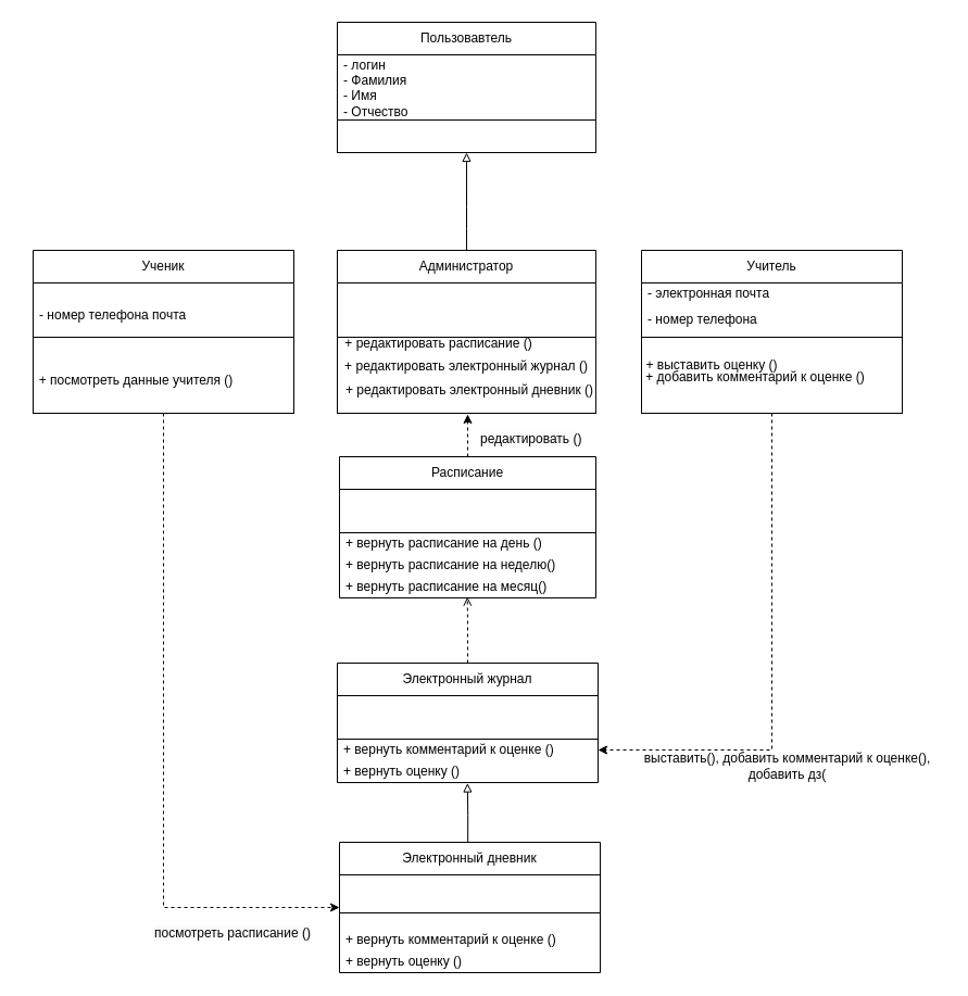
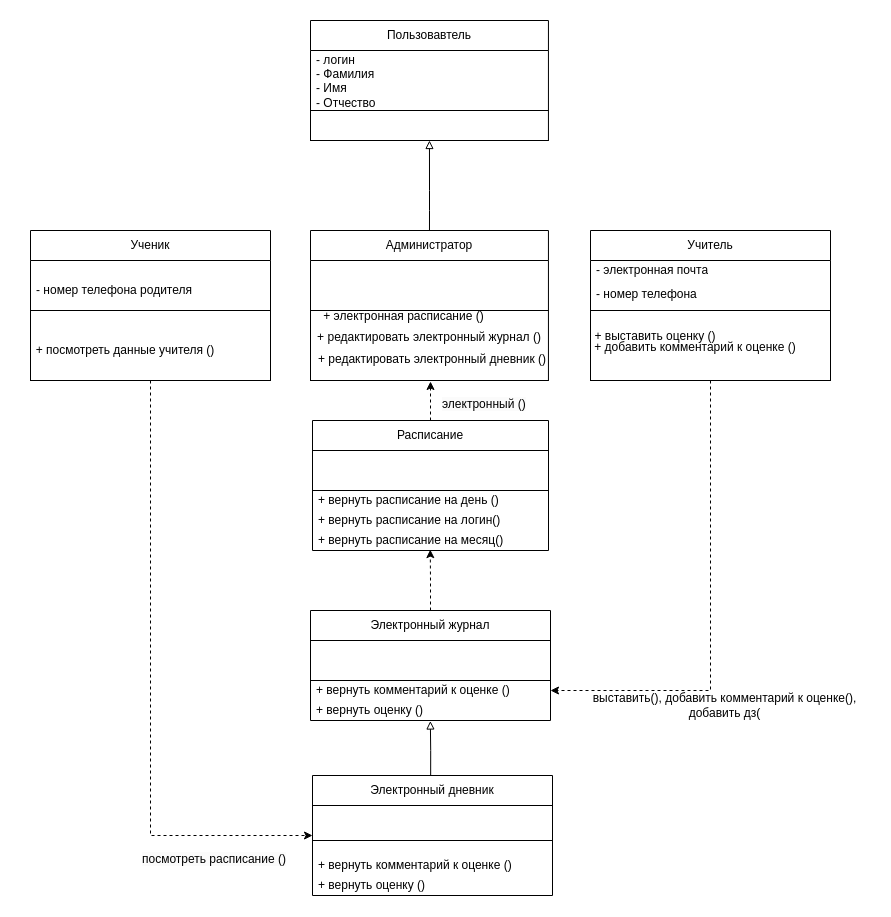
  <mxCell id="0" />
  <mxCell id="1" parent="0" />
  <mxCell id="2" value="Расписание" style="swimlane;fontStyle=0;childLayout=stackLayout;horizontal=1;startSize=30;horizontalStack=0;resizeParent=1;resizeParentMax=0;resizeLast=0;collapsible=1;marginBottom=0;whiteSpace=wrap;html=1;" parent="1" vertex="1"><mxGeometry x="312" y="420" width="236" height="130" as="geometry" /></mxCell>
  <mxCell id="3" value="" style="rounded=0;whiteSpace=wrap;html=1;" parent="2" vertex="1"><mxGeometry y="30" width="236" height="40" as="geometry" /></mxCell>
  <mxCell id="4" value="+ вернуть расписание на день ()" style="text;strokeColor=none;fillColor=none;align=left;verticalAlign=middle;spacingLeft=4;spacingRight=4;overflow=hidden;points=[[0,0.5],[1,0.5]];portConstraint=eastwest;rotatable=0;whiteSpace=wrap;html=1;" parent="2" vertex="1"><mxGeometry y="70" width="236" height="20" as="geometry" /></mxCell>
- <mxCell id="5" value="+ вернуть расписание на неделю()" style="text;strokeColor=none;fillColor=none;align=left;verticalAlign=middle;spacingLeft=4;spacingRight=4;overflow=hidden;points=[[0,0.5],[1,0.5]];portConstraint=eastwest;rotatable=0;whiteSpace=wrap;html=1;" parent="2" vertex="1"><mxGeometry y="90" width="236" height="20" as="geometry" /></mxCell>
+ <mxCell id="5" value="+ вернуть расписание на логин()" style="text;strokeColor=none;fillColor=none;align=left;verticalAlign=middle;spacingLeft=4;spacingRight=4;overflow=hidden;points=[[0,0.5],[1,0.5]];portConstraint=eastwest;rotatable=0;whiteSpace=wrap;html=1;" parent="2" vertex="1"><mxGeometry y="90" width="236" height="20" as="geometry" /></mxCell>
  <mxCell id="6" value="+ вернуть расписание на месяц()" style="text;strokeColor=none;fillColor=none;align=left;verticalAlign=middle;spacingLeft=4;spacingRight=4;overflow=hidden;points=[[0,0.5],[1,0.5]];portConstraint=eastwest;rotatable=0;whiteSpace=wrap;html=1;" parent="2" vertex="1"><mxGeometry y="110" width="236" height="20" as="geometry" /></mxCell>
  <mxCell id="7" value="Электронный дневник" style="swimlane;fontStyle=0;childLayout=stackLayout;horizontal=1;startSize=30;horizontalStack=0;resizeParent=1;resizeParentMax=0;resizeLast=0;collapsible=1;marginBottom=0;whiteSpace=wrap;html=1;container=0;" parent="1" vertex="1"><mxGeometry x="312" y="775" width="240" height="120" as="geometry" /></mxCell>
  <mxCell id="8" style="edgeStyle=orthogonalEdgeStyle;rounded=0;orthogonalLoop=1;jettySize=auto;html=1;exitX=0.5;exitY=0;exitDx=0;exitDy=0;entryX=0.507;entryY=1.025;entryDx=0;entryDy=0;entryPerimeter=0;endArrow=block;endFill=0;" parent="1" edge="1"><mxGeometry relative="1" as="geometry"><mxPoint x="429.84" y="720.5" as="targetPoint" /><mxPoint x="430.16" y="775" as="sourcePoint" /><Array as="points"><mxPoint x="430" y="750" /><mxPoint x="430" y="750" /></Array></mxGeometry></mxCell>
  <mxCell id="9" value="" style="rounded=0;whiteSpace=wrap;html=1;container=0;" parent="1" vertex="1"><mxGeometry x="312" y="805" width="240" height="35" as="geometry" /></mxCell>
  <mxCell id="10" value="+ вернуть комментарий к оценке ()" style="text;strokeColor=none;fillColor=none;align=left;verticalAlign=middle;spacingLeft=4;spacingRight=4;overflow=hidden;points=[[0,0.5],[1,0.5]];portConstraint=eastwest;rotatable=0;whiteSpace=wrap;html=1;container=0;" parent="1" vertex="1"><mxGeometry x="312" y="855" width="240" height="20" as="geometry" /></mxCell>
  <mxCell id="11" value="+ вернуть оценку ()" style="text;strokeColor=none;fillColor=none;align=left;verticalAlign=middle;spacingLeft=4;spacingRight=4;overflow=hidden;points=[[0,0.5],[1,0.5]];portConstraint=eastwest;rotatable=0;whiteSpace=wrap;html=1;container=0;" parent="1" vertex="1"><mxGeometry x="312" y="875" width="240" height="20" as="geometry" /></mxCell>
  <mxCell id="12" value="" style="group" parent="1" vertex="1" connectable="0"><mxGeometry x="310" y="610" width="240" height="110" as="geometry" /></mxCell>
  <mxCell id="13" value="Электронный журнал" style="swimlane;fontStyle=0;childLayout=stackLayout;horizontal=1;startSize=30;horizontalStack=0;resizeParent=1;resizeParentMax=0;resizeLast=0;collapsible=1;marginBottom=0;whiteSpace=wrap;html=1;container=0;" parent="12" vertex="1"><mxGeometry width="240" height="110" as="geometry" /></mxCell>
  <mxCell id="14" value="" style="rounded=0;whiteSpace=wrap;html=1;container=0;" parent="12" vertex="1"><mxGeometry y="30" width="240" height="40" as="geometry" /></mxCell>
  <mxCell id="15" value="+ вернуть комментарий к оценке ()" style="text;strokeColor=none;fillColor=none;align=left;verticalAlign=middle;spacingLeft=4;spacingRight=4;overflow=hidden;points=[[0,0.5],[1,0.5]];portConstraint=eastwest;rotatable=0;whiteSpace=wrap;html=1;container=0;" parent="12" vertex="1"><mxGeometry y="70" width="240" height="20" as="geometry" /></mxCell>
  <mxCell id="16" value="+ вернуть оценку ()" style="text;strokeColor=none;fillColor=none;align=left;verticalAlign=middle;spacingLeft=4;spacingRight=4;overflow=hidden;points=[[0,0.5],[1,0.5]];portConstraint=eastwest;rotatable=0;whiteSpace=wrap;html=1;container=0;" parent="12" vertex="1"><mxGeometry y="90" width="240" height="20" as="geometry" /></mxCell>
- <mxCell id="17" style="edgeStyle=orthogonalEdgeStyle;rounded=0;orthogonalLoop=1;jettySize=auto;html=1;exitX=0.5;exitY=0;exitDx=0;exitDy=0;entryX=0.499;entryY=0.958;entryDx=0;entryDy=0;entryPerimeter=0;dashed=1;endArrow=open;" parent="1" source="13" target="6" edge="1"><mxGeometry relative="1" as="geometry"><mxPoint x="430.167" y="560" as="targetPoint" /></mxGeometry></mxCell>
+ <mxCell id="17" style="edgeStyle=orthogonalEdgeStyle;rounded=0;orthogonalLoop=1;jettySize=auto;html=1;exitX=0.5;exitY=0;exitDx=0;exitDy=0;entryX=0.499;entryY=0.958;entryDx=0;entryDy=0;entryPerimeter=0;dashed=1;" parent="1" source="13" target="6" edge="1"><mxGeometry relative="1" as="geometry"><mxPoint x="430.167" y="560" as="targetPoint" /></mxGeometry></mxCell>
  <mxCell id="18" value="Пользовавтель" style="swimlane;fontStyle=0;childLayout=stackLayout;horizontal=1;startSize=30;horizontalStack=0;resizeParent=1;resizeParentMax=0;resizeLast=0;collapsible=1;marginBottom=0;whiteSpace=wrap;html=1;" vertex="1" parent="1"><mxGeometry x="310" y="20" width="237.94" height="90" as="geometry" /></mxCell>
  <mxCell id="19" value="- логин&lt;div&gt;- Фамилия&lt;div&gt;- Имя&lt;/div&gt;&lt;div&gt;- Отчество&lt;/div&gt;&lt;/div&gt;" style="text;strokeColor=none;fillColor=none;align=left;verticalAlign=middle;spacingLeft=4;spacingRight=4;overflow=hidden;points=[[0,0.5],[1,0.5]];portConstraint=eastwest;rotatable=0;whiteSpace=wrap;html=1;" vertex="1" parent="18"><mxGeometry y="30" width="237.94" height="60" as="geometry" /></mxCell>
  <mxCell id="20" value="" style="rounded=0;whiteSpace=wrap;html=1;" vertex="1" parent="1"><mxGeometry x="310" y="110" width="237.94" height="30" as="geometry" /></mxCell>
  <mxCell id="21" value="Ученик" style="swimlane;fontStyle=0;childLayout=stackLayout;horizontal=1;startSize=30;horizontalStack=0;resizeParent=1;resizeParentMax=0;resizeLast=0;collapsible=1;marginBottom=0;whiteSpace=wrap;html=1;" parent="1" vertex="1"><mxGeometry x="30" y="230" width="240" height="90" as="geometry" /></mxCell>
- <mxCell id="22" value="- номер телефона почта" style="text;strokeColor=none;fillColor=none;align=left;verticalAlign=middle;spacingLeft=4;spacingRight=4;overflow=hidden;points=[[0,0.5],[1,0.5]];portConstraint=eastwest;rotatable=0;whiteSpace=wrap;html=1;" parent="21" vertex="1"><mxGeometry y="30" width="240" height="60" as="geometry" /></mxCell>
+ <mxCell id="22" value="- номер телефона родителя" style="text;strokeColor=none;fillColor=none;align=left;verticalAlign=middle;spacingLeft=4;spacingRight=4;overflow=hidden;points=[[0,0.5],[1,0.5]];portConstraint=eastwest;rotatable=0;whiteSpace=wrap;html=1;" parent="21" vertex="1"><mxGeometry y="30" width="240" height="60" as="geometry" /></mxCell>
  <mxCell id="23" style="edgeStyle=orthogonalEdgeStyle;rounded=0;orthogonalLoop=1;jettySize=auto;html=1;exitX=0.5;exitY=1;exitDx=0;exitDy=0;entryX=0;entryY=0.5;entryDx=0;entryDy=0;dashed=1;" edge="1" parent="1" source="24" target="7"><mxGeometry relative="1" as="geometry" /></mxCell>
  <mxCell id="24" value="" style="rounded=0;whiteSpace=wrap;html=1;" parent="1" vertex="1"><mxGeometry x="30" y="310" width="240" height="70" as="geometry" /></mxCell>
  <mxCell id="25" value="+ посмотреть данные учителя ()" style="text;html=1;align=center;verticalAlign=middle;whiteSpace=wrap;rounded=0;" parent="1" vertex="1"><mxGeometry x="20" y="340" width="210" height="20" as="geometry" /></mxCell>
  <mxCell id="26" value="Учитель" style="swimlane;fontStyle=0;childLayout=stackLayout;horizontal=1;startSize=30;horizontalStack=0;resizeParent=1;resizeParentMax=0;resizeLast=0;collapsible=1;marginBottom=0;whiteSpace=wrap;html=1;" parent="1" vertex="1"><mxGeometry x="590" y="230" width="240" height="79.997" as="geometry" /></mxCell>
  <mxCell id="27" value="- электронная почта" style="text;strokeColor=none;fillColor=none;align=left;verticalAlign=middle;spacingLeft=4;spacingRight=4;overflow=hidden;points=[[0,0.5],[1,0.5]];portConstraint=eastwest;rotatable=0;whiteSpace=wrap;html=1;" parent="26" vertex="1"><mxGeometry y="30" width="240" height="17.647" as="geometry" /></mxCell>
  <mxCell id="28" value="- номер телефона" style="text;strokeColor=none;fillColor=none;align=left;verticalAlign=middle;spacingLeft=4;spacingRight=4;overflow=hidden;points=[[0,0.5],[1,0.5]];portConstraint=eastwest;rotatable=0;whiteSpace=wrap;html=1;" parent="26" vertex="1"><mxGeometry y="47.647" width="240" height="32.35" as="geometry" /></mxCell>
  <mxCell id="29" style="edgeStyle=orthogonalEdgeStyle;rounded=0;orthogonalLoop=1;jettySize=auto;html=1;exitX=0.5;exitY=1;exitDx=0;exitDy=0;entryX=1;entryY=0.5;entryDx=0;entryDy=0;dashed=1;" edge="1" parent="1" source="30" target="15"><mxGeometry relative="1" as="geometry" /></mxCell>
  <mxCell id="30" value="" style="rounded=0;whiteSpace=wrap;html=1;" parent="1" vertex="1"><mxGeometry x="590" y="310" width="240" height="70" as="geometry" /></mxCell>
  <mxCell id="31" value="+ выставить оценку ()" style="text;html=1;align=center;verticalAlign=middle;whiteSpace=wrap;rounded=0;" parent="1" vertex="1"><mxGeometry x="550" y="327.059" width="210" height="17.647" as="geometry" /></mxCell>
  <mxCell id="32" value="+ добавить комментарий к оценке ()" style="text;html=1;align=center;verticalAlign=middle;whiteSpace=wrap;rounded=0;" parent="1" vertex="1"><mxGeometry x="590" y="340.294" width="210" height="13.235" as="geometry" /></mxCell>
  <mxCell id="33" style="edgeStyle=orthogonalEdgeStyle;rounded=0;orthogonalLoop=1;jettySize=auto;html=1;exitX=0.5;exitY=0;exitDx=0;exitDy=0;endArrow=none;endFill=0;" edge="1" parent="1" source="34"><mxGeometry relative="1" as="geometry"><mxPoint x="429" y="190" as="targetPoint" /></mxGeometry></mxCell>
  <mxCell id="34" value="Администратор" style="swimlane;fontStyle=0;childLayout=stackLayout;horizontal=1;startSize=30;horizontalStack=0;resizeParent=1;resizeParentMax=0;resizeLast=0;collapsible=1;marginBottom=0;whiteSpace=wrap;html=1;" parent="1" vertex="1"><mxGeometry x="310" y="230" width="237.94" height="80" as="geometry" /></mxCell>
  <mxCell id="35" value="" style="rounded=0;whiteSpace=wrap;html=1;" parent="1" vertex="1"><mxGeometry x="310" y="310" width="237.94" height="70" as="geometry" /></mxCell>
- <mxCell id="36" value="+ редактировать расписание ()" style="text;html=1;align=center;verticalAlign=middle;whiteSpace=wrap;rounded=0;" parent="1" vertex="1"><mxGeometry x="310" y="305" width="186.667" height="21.429" as="geometry" /></mxCell>
+ <mxCell id="36" value="+ электронная расписание ()" style="text;html=1;align=center;verticalAlign=middle;whiteSpace=wrap;rounded=0;" parent="1" vertex="1"><mxGeometry x="310" y="305" width="186.667" height="21.429" as="geometry" /></mxCell>
  <mxCell id="37" value="+ редактировать электронный журнал ()" style="text;html=1;align=center;verticalAlign=middle;whiteSpace=wrap;rounded=0;" parent="1" vertex="1"><mxGeometry x="310" y="326.429" width="237.939" height="21.429" as="geometry" /></mxCell>
  <mxCell id="38" value="+ редактировать электронный дневник ()" style="text;html=1;align=center;verticalAlign=middle;whiteSpace=wrap;rounded=0;" parent="1" vertex="1"><mxGeometry x="310" y="347.857" width="243.7" height="21.429" as="geometry" /></mxCell>
  <mxCell id="39" value="" style="endArrow=block;html=1;rounded=0;entryX=0.5;entryY=1;entryDx=0;entryDy=0;endFill=0;" edge="1" parent="1" target="20"><mxGeometry width="50" height="50" relative="1" as="geometry"><mxPoint x="429" y="190" as="sourcePoint" /><mxPoint x="430" as="targetPoint" y="350" /></mxGeometry></mxCell>
  <mxCell id="40" value="&lt;span style=&quot;color: rgb(0, 0, 0); font-family: Helvetica; font-size: 12px; font-style: normal; font-variant-ligatures: normal; font-variant-caps: normal; font-weight: 400; letter-spacing: normal; orphans: 2; text-align: center; text-indent: 0px; text-transform: none; widows: 2; word-spacing: 0px; -webkit-text-stroke-width: 0px; white-space: normal; background-color: rgb(251, 251, 251); text-decoration-thickness: initial; text-decoration-style: initial; text-decoration-color: initial; display: inline !important; float: none;&quot;&gt;посмотреть расписание ()&lt;/span&gt;" style="text;whiteSpace=wrap;html=1;" vertex="1" parent="1"><mxGeometry x="140" y="845" width="190" height="40" as="geometry" /></mxCell>
  <mxCell id="41" value="" style="endArrow=classic;html=1;rounded=0;exitX=0.5;exitY=0;exitDx=0;exitDy=0;dashed=1;" edge="1" parent="1" source="2"><mxGeometry width="50" height="50" relative="1" as="geometry"><mxPoint x="520" y="500" as="sourcePoint" /><mxPoint x="430" y="381" as="targetPoint" /></mxGeometry></mxCell>
- <mxCell id="42" value="&lt;span style=&quot;color: rgb(0, 0, 0); font-family: Helvetica; font-size: 12px; font-style: normal; font-variant-ligatures: normal; font-variant-caps: normal; font-weight: 400; letter-spacing: normal; orphans: 2; text-align: center; text-indent: 0px; text-transform: none; widows: 2; word-spacing: 0px; -webkit-text-stroke-width: 0px; white-space: normal; background-color: rgb(251, 251, 251); text-decoration-thickness: initial; text-decoration-style: initial; text-decoration-color: initial; display: inline !important; float: none;&quot;&gt;редактировать ()&lt;/span&gt;" style="text;whiteSpace=wrap;html=1;" vertex="1" parent="1"><mxGeometry x="440" y="390" width="210" height="40" as="geometry" /></mxCell>
+ <mxCell id="42" value="&lt;span style=&quot;color: rgb(0, 0, 0); font-family: Helvetica; font-size: 12px; font-style: normal; font-variant-ligatures: normal; font-variant-caps: normal; font-weight: 400; letter-spacing: normal; orphans: 2; text-align: center; text-indent: 0px; text-transform: none; widows: 2; word-spacing: 0px; -webkit-text-stroke-width: 0px; white-space: normal; background-color: rgb(251, 251, 251); text-decoration-thickness: initial; text-decoration-style: initial; text-decoration-color: initial; display: inline !important; float: none;&quot;&gt;электронный ()&lt;/span&gt;" style="text;whiteSpace=wrap;html=1;" vertex="1" parent="1"><mxGeometry x="440" y="390" width="210" height="40" as="geometry" /></mxCell>
  <mxCell id="43" value="выставить(), добавить комментарий к оценке(),&lt;div&gt;добавить дз(&lt;/div&gt;" style="text;html=1;align=center;verticalAlign=middle;resizable=0;points=[];autosize=1;strokeColor=none;fillColor=none;" vertex="1" parent="1"><mxGeometry x="578.7" y="685" width="290" height="40" as="geometry" /></mxCell>
